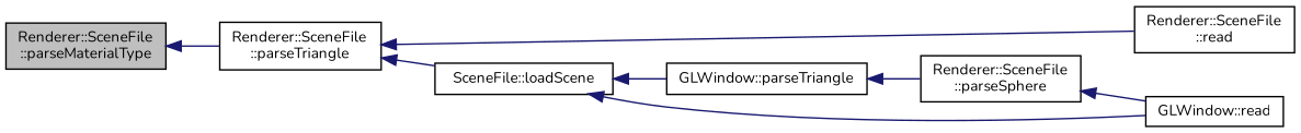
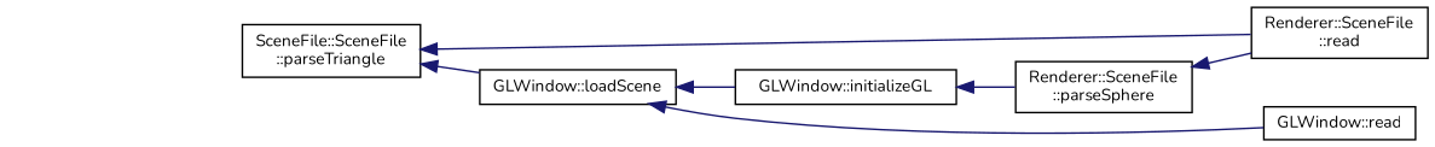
  digraph {
    fontname=Nunito
    rankdir=LR
    node [color=black fillcolor=white fontname=Nunito fontsize=10 shape=record style=filled]
    edge [color=midnightblue dir=back fontname=Nunito fontsize=10 labelfontname=Helvetica labelfontsize=10 style=solid]
-   n1 [fillcolor=grey75 fontcolor=black height=0.2 label="Renderer::SceneFile\l::parseMaterialType" width=0.4]
-   n2 [height=0.2 label="Renderer::SceneFile\l::parseTriangle" width=0.4]
+   n2 [height=0.2 label="SceneFile::SceneFile\l::parseTriangle" width=0.4]
    n3 [height=0.2 label="Renderer::SceneFile\l::parseSphere" width=0.4]
    n4 [height=0.2 label="Renderer::SceneFile\l::read" width=0.4]
-   n5 [height=0.2 label="SceneFile::loadScene" width=0.4]
-   n6 [height=0.2 label="GLWindow::parseTriangle" width=0.4]
+   n5 [height=0.2 label="GLWindow::loadScene" width=0.4]
+   n6 [height=0.2 label="GLWindow::initializeGL" width=0.4]
    n7 [height=0.2 label="GLWindow::read" width=0.4]
-   n1 -> n2
    n2 -> n4
    n2 -> n5
-   n3 -> n7
+   n3 -> n4
    n5 -> n6
    n5 -> n7
    n6 -> n3
  }
